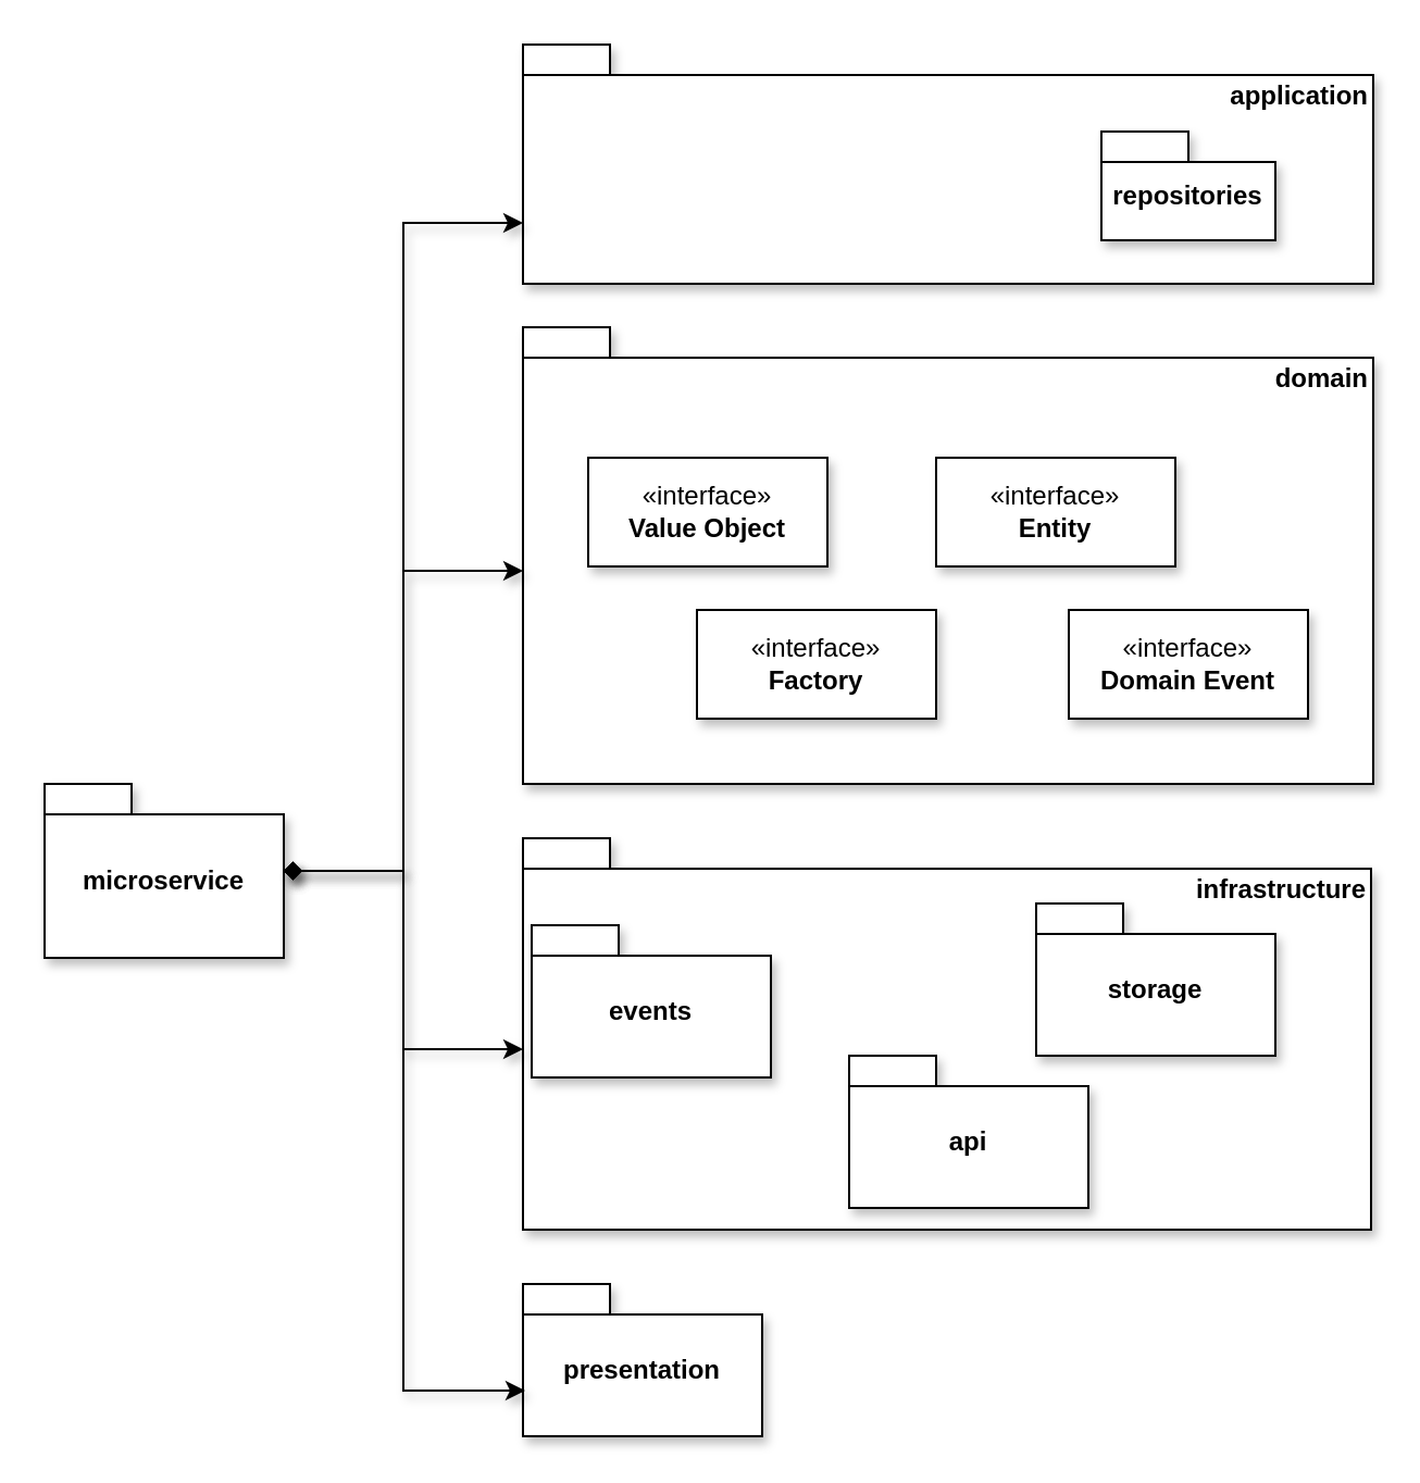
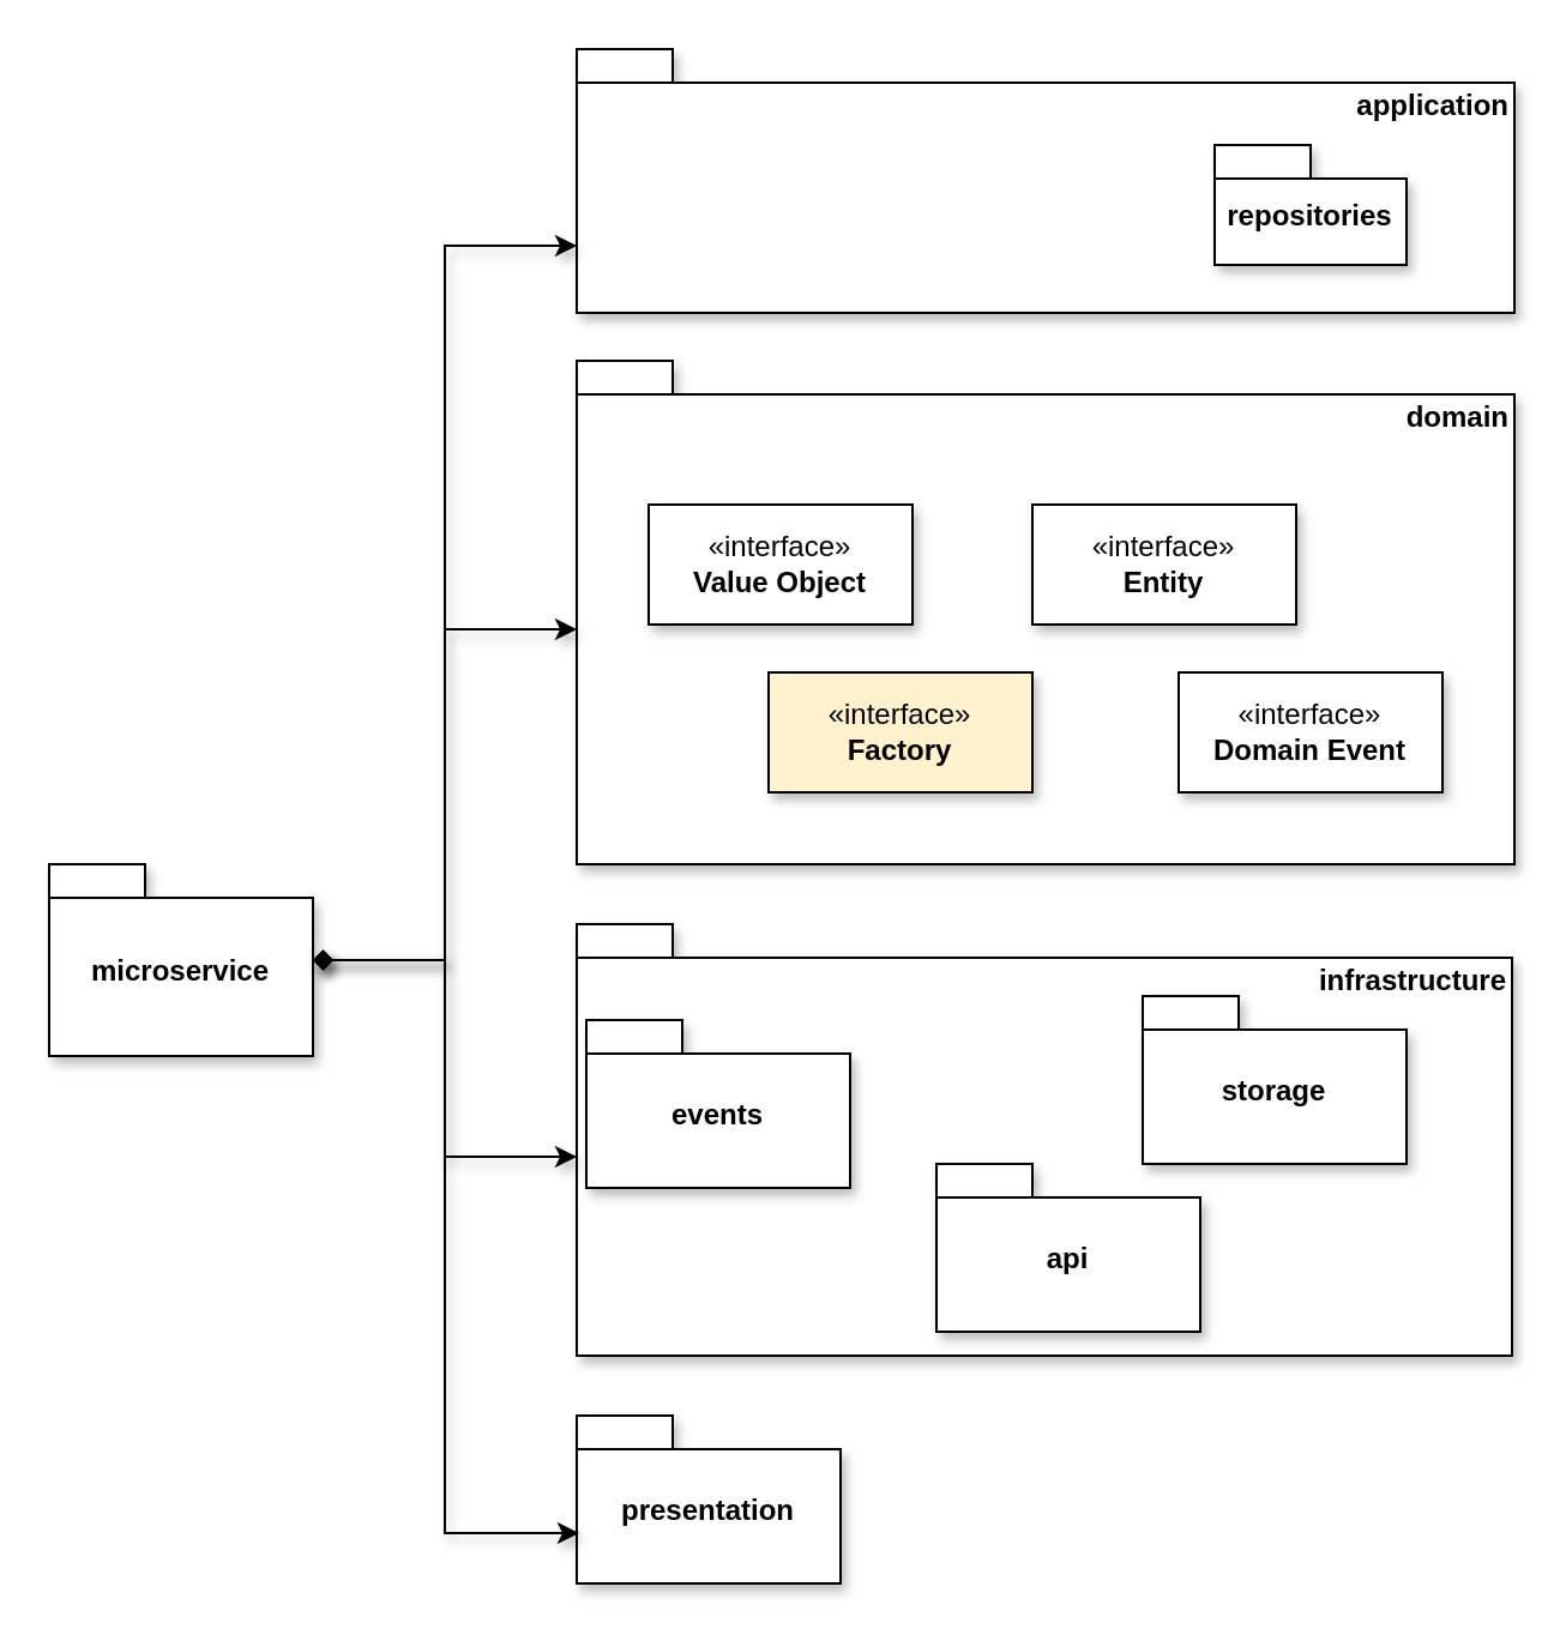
  <mxCell id="0" />
  <mxCell id="1" parent="0" />
  <mxCell id="2" value="application" style="shape=folder;fontStyle=1;spacingTop=10;tabWidth=40;tabHeight=14;tabPosition=left;html=1;whiteSpace=wrap;verticalAlign=top;align=right;shadow=1;" vertex="1" parent="1"><mxGeometry x="240" y="20" width="391" height="110" as="geometry" /></mxCell>
  <mxCell id="3" value="microservice" style="shape=folder;fontStyle=1;spacingTop=10;tabWidth=40;tabHeight=14;tabPosition=left;html=1;whiteSpace=wrap;shadow=1;" vertex="1" parent="1"><mxGeometry x="20" y="360" width="110" height="80" as="geometry" /></mxCell>
  <mxCell id="4" value="repositories" style="shape=folder;fontStyle=1;spacingTop=10;tabWidth=40;tabHeight=14;tabPosition=left;html=1;whiteSpace=wrap;shadow=1;" vertex="1" parent="1"><mxGeometry x="506" y="60" width="80" height="50" as="geometry" /></mxCell>
  <mxCell id="5" value="domain" style="shape=folder;fontStyle=1;spacingTop=10;tabWidth=40;tabHeight=14;tabPosition=left;html=1;whiteSpace=wrap;verticalAlign=top;align=right;shadow=1;" vertex="1" parent="1"><mxGeometry x="240" y="150" width="391" height="210" as="geometry" /></mxCell>
  <mxCell id="6" value="infrastructure" style="shape=folder;fontStyle=1;spacingTop=10;tabWidth=40;tabHeight=14;tabPosition=left;html=1;whiteSpace=wrap;verticalAlign=top;align=right;shadow=1;" vertex="1" parent="1"><mxGeometry x="240" y="385" width="390" height="180" as="geometry" /></mxCell>
  <mxCell id="7" value="presentation" style="shape=folder;fontStyle=1;spacingTop=10;tabWidth=40;tabHeight=14;tabPosition=left;html=1;whiteSpace=wrap;shadow=1;" vertex="1" parent="1"><mxGeometry x="240" y="590" width="110" height="70" as="geometry" /></mxCell>
  <mxCell id="8" value="«interface»&lt;br&gt;&lt;b&gt;Entity&lt;/b&gt;" style="html=1;whiteSpace=wrap;shadow=1;" vertex="1" parent="1"><mxGeometry x="430" y="210" width="110" height="50" as="geometry" /></mxCell>
  <mxCell id="9" value="«interface»&lt;br&gt;&lt;b&gt;Domain Event&lt;/b&gt;" style="html=1;whiteSpace=wrap;shadow=1;" vertex="1" parent="1"><mxGeometry x="491" y="280" width="110" height="50" as="geometry" /></mxCell>
- <mxCell id="10" value="«interface»&lt;br&gt;&lt;b&gt;Factory&lt;/b&gt;" style="html=1;whiteSpace=wrap;shadow=1;" vertex="1" parent="1"><mxGeometry x="320" y="280" width="110" height="50" as="geometry" /></mxCell>
+ <mxCell id="10" value="«interface»&lt;br&gt;&lt;b&gt;Factory&lt;/b&gt;" style="html=1;whiteSpace=wrap;shadow=1;fillColor=#fff2cc;" vertex="1" parent="1"><mxGeometry x="320" y="280" width="110" height="50" as="geometry" /></mxCell>
  <mxCell id="11" value="«interface»&lt;br&gt;&lt;b&gt;Value Object&lt;/b&gt;" style="html=1;whiteSpace=wrap;shadow=1;" vertex="1" parent="1"><mxGeometry x="270" y="210" width="110" height="50" as="geometry" /></mxCell>
  <mxCell id="12" value="events" style="shape=folder;fontStyle=1;spacingTop=10;tabWidth=40;tabHeight=14;tabPosition=left;html=1;whiteSpace=wrap;shadow=1;" vertex="1" parent="1"><mxGeometry x="244" y="425" width="110" height="70" as="geometry" /></mxCell>
  <mxCell id="13" value="api" style="shape=folder;fontStyle=1;spacingTop=10;tabWidth=40;tabHeight=14;tabPosition=left;html=1;whiteSpace=wrap;shadow=1;" vertex="1" parent="1"><mxGeometry x="390" y="485" width="110" height="70" as="geometry" /></mxCell>
  <mxCell id="14" value="storage" style="shape=folder;fontStyle=1;spacingTop=10;tabWidth=40;tabHeight=14;tabPosition=left;html=1;whiteSpace=wrap;shadow=1;" vertex="1" parent="1"><mxGeometry x="476" y="415" width="110" height="70" as="geometry" /></mxCell>
  <mxCell id="15" style="edgeStyle=orthogonalEdgeStyle;rounded=0;orthogonalLoop=1;jettySize=auto;html=1;entryX=0;entryY=0;entryDx=0;entryDy=82;entryPerimeter=0;startArrow=diamond;startFill=1;shadow=1;" edge="1" parent="1" source="3" target="2"><mxGeometry relative="1" as="geometry" /></mxCell>
  <mxCell id="16" style="edgeStyle=orthogonalEdgeStyle;rounded=0;orthogonalLoop=1;jettySize=auto;html=1;entryX=0;entryY=0;entryDx=0;entryDy=112;entryPerimeter=0;startArrow=diamond;startFill=1;shadow=1;" edge="1" parent="1" source="3" target="5"><mxGeometry relative="1" as="geometry" /></mxCell>
  <mxCell id="17" style="edgeStyle=orthogonalEdgeStyle;rounded=0;orthogonalLoop=1;jettySize=auto;html=1;entryX=0;entryY=0;entryDx=0;entryDy=97;entryPerimeter=0;startArrow=diamond;startFill=1;shadow=1;" edge="1" parent="1" source="3" target="6"><mxGeometry relative="1" as="geometry" /></mxCell>
  <mxCell id="18" style="edgeStyle=orthogonalEdgeStyle;rounded=0;orthogonalLoop=1;jettySize=auto;html=1;entryX=0.009;entryY=0.7;entryDx=0;entryDy=0;entryPerimeter=0;startArrow=diamond;startFill=1;shadow=1;" edge="1" parent="1" source="3" target="7"><mxGeometry relative="1" as="geometry" /></mxCell>
